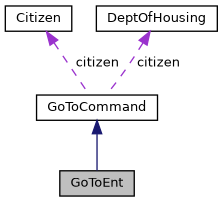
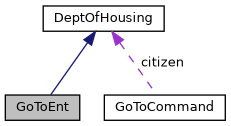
  digraph {
    node [color=black fillcolor=white fontname=Helvetica fontsize=10 shape=record style=filled]
    edge [color=darkorchid3 dir=back fontname=Helvetica fontsize=10 labelfontname=Helvetica labelfontsize=10 style=dashed]
    n1 [fillcolor=grey75 fontcolor=black height=0.2 label=GoToEnt width=0.4]
    n2 [height=0.2 label=GoToCommand width=0.4]
-   n3 [height=0.2 label=Citizen width=0.4]
    n4 [height=0.2 label=DeptOfHousing width=0.4]
-   n2 -> n1 [color=midnightblue style=solid]
-   n3 -> n2 [label=" citizen"]
+   n4 -> n1 [color=midnightblue style=solid]
    n4 -> n2 [label=" citizen"]
  }
